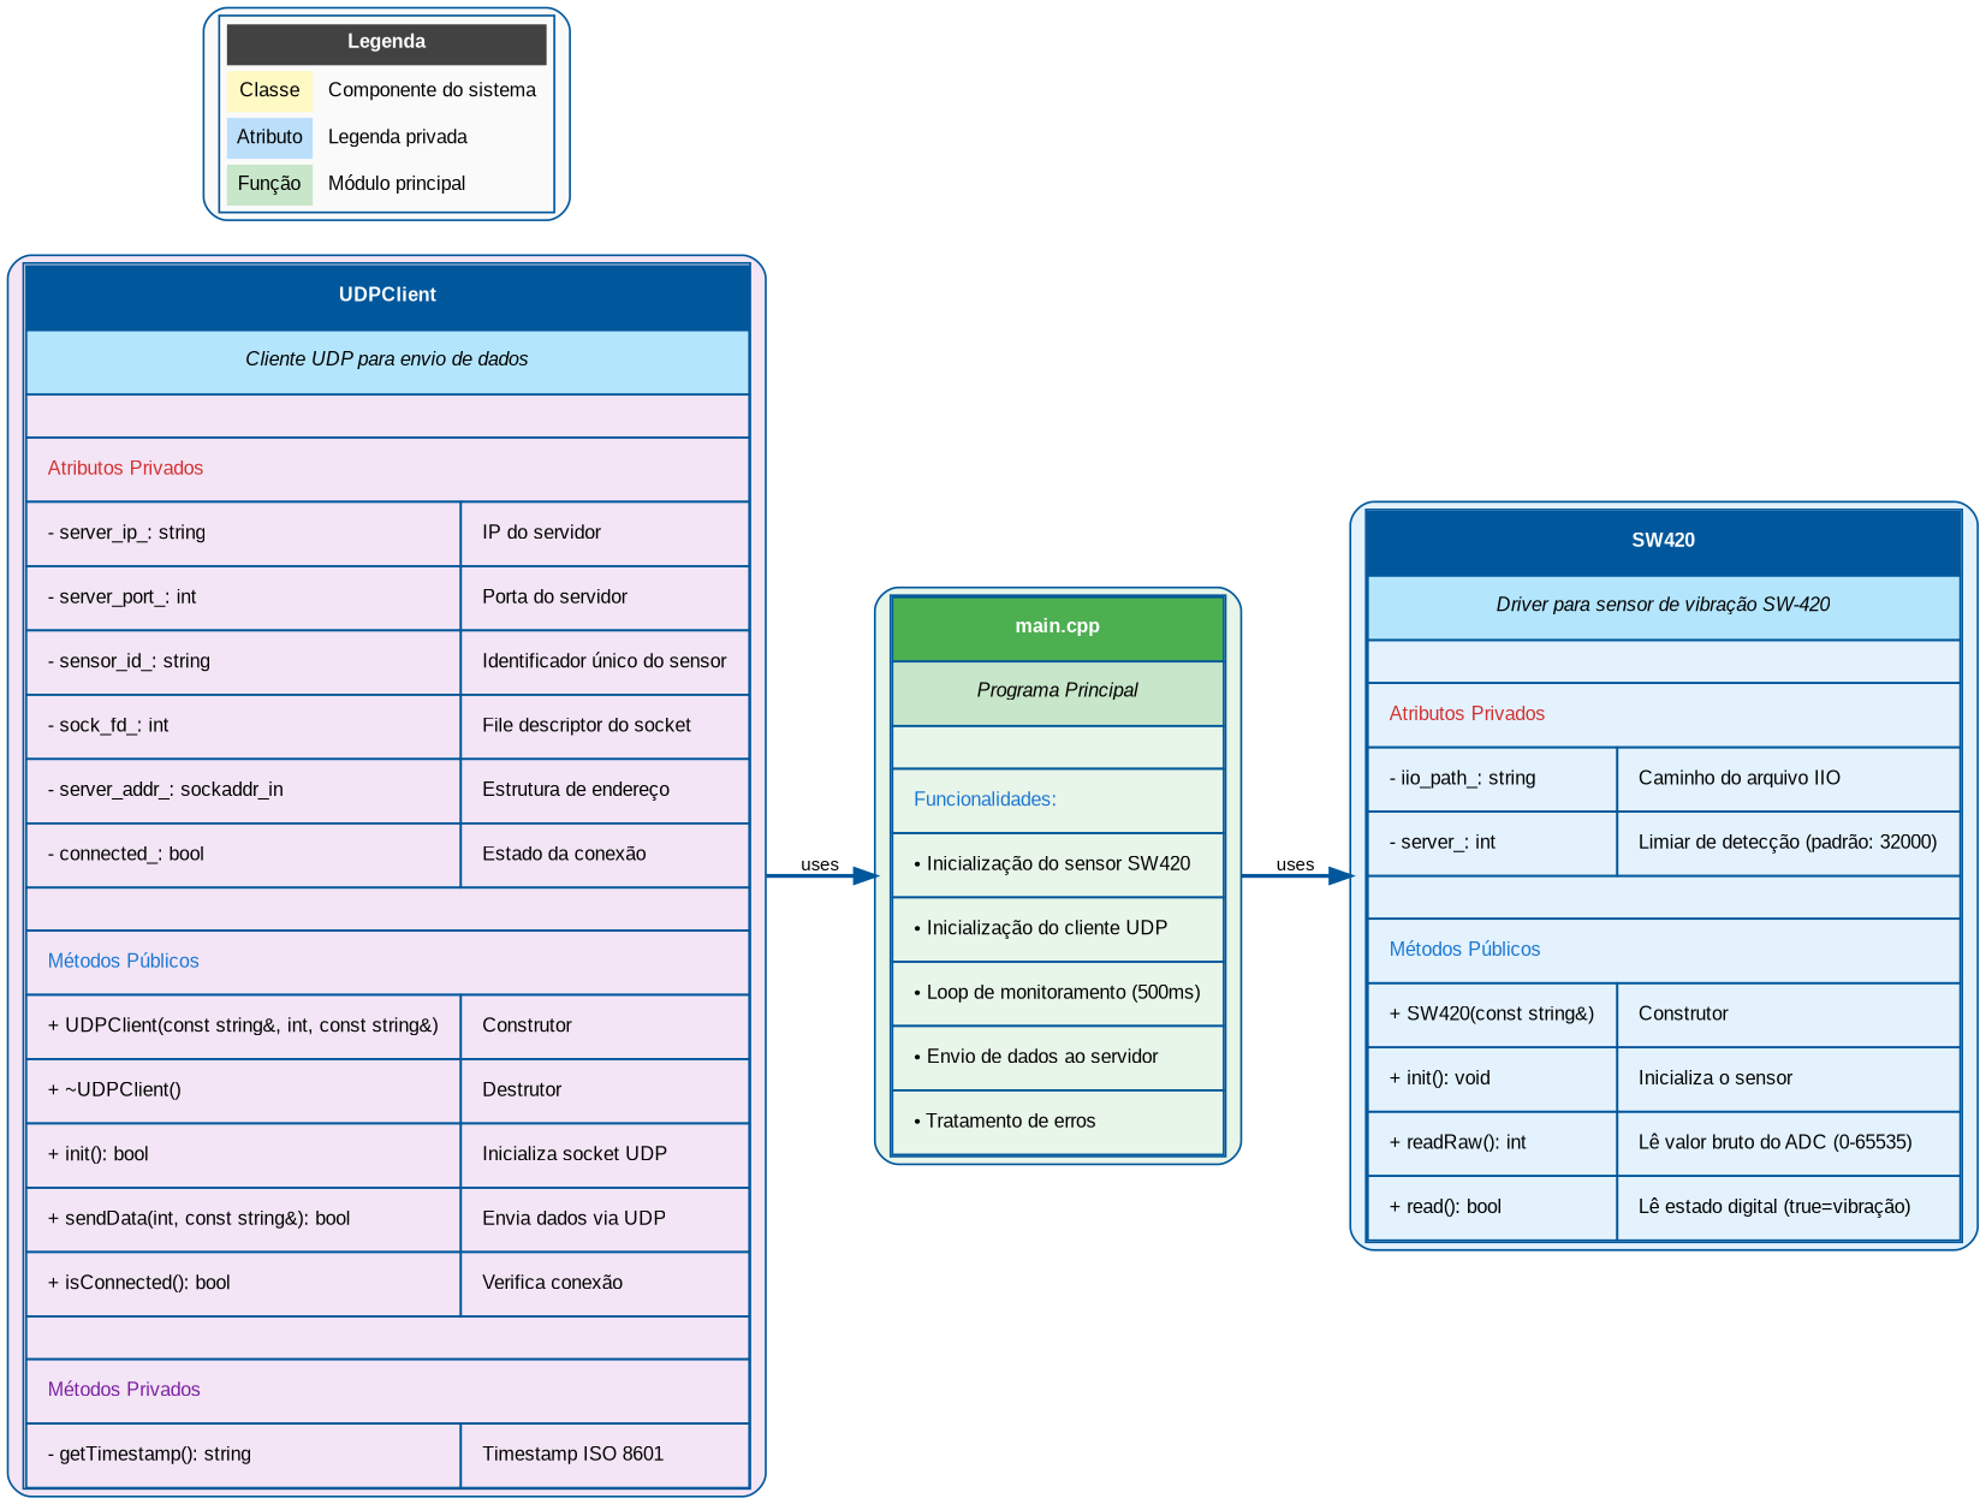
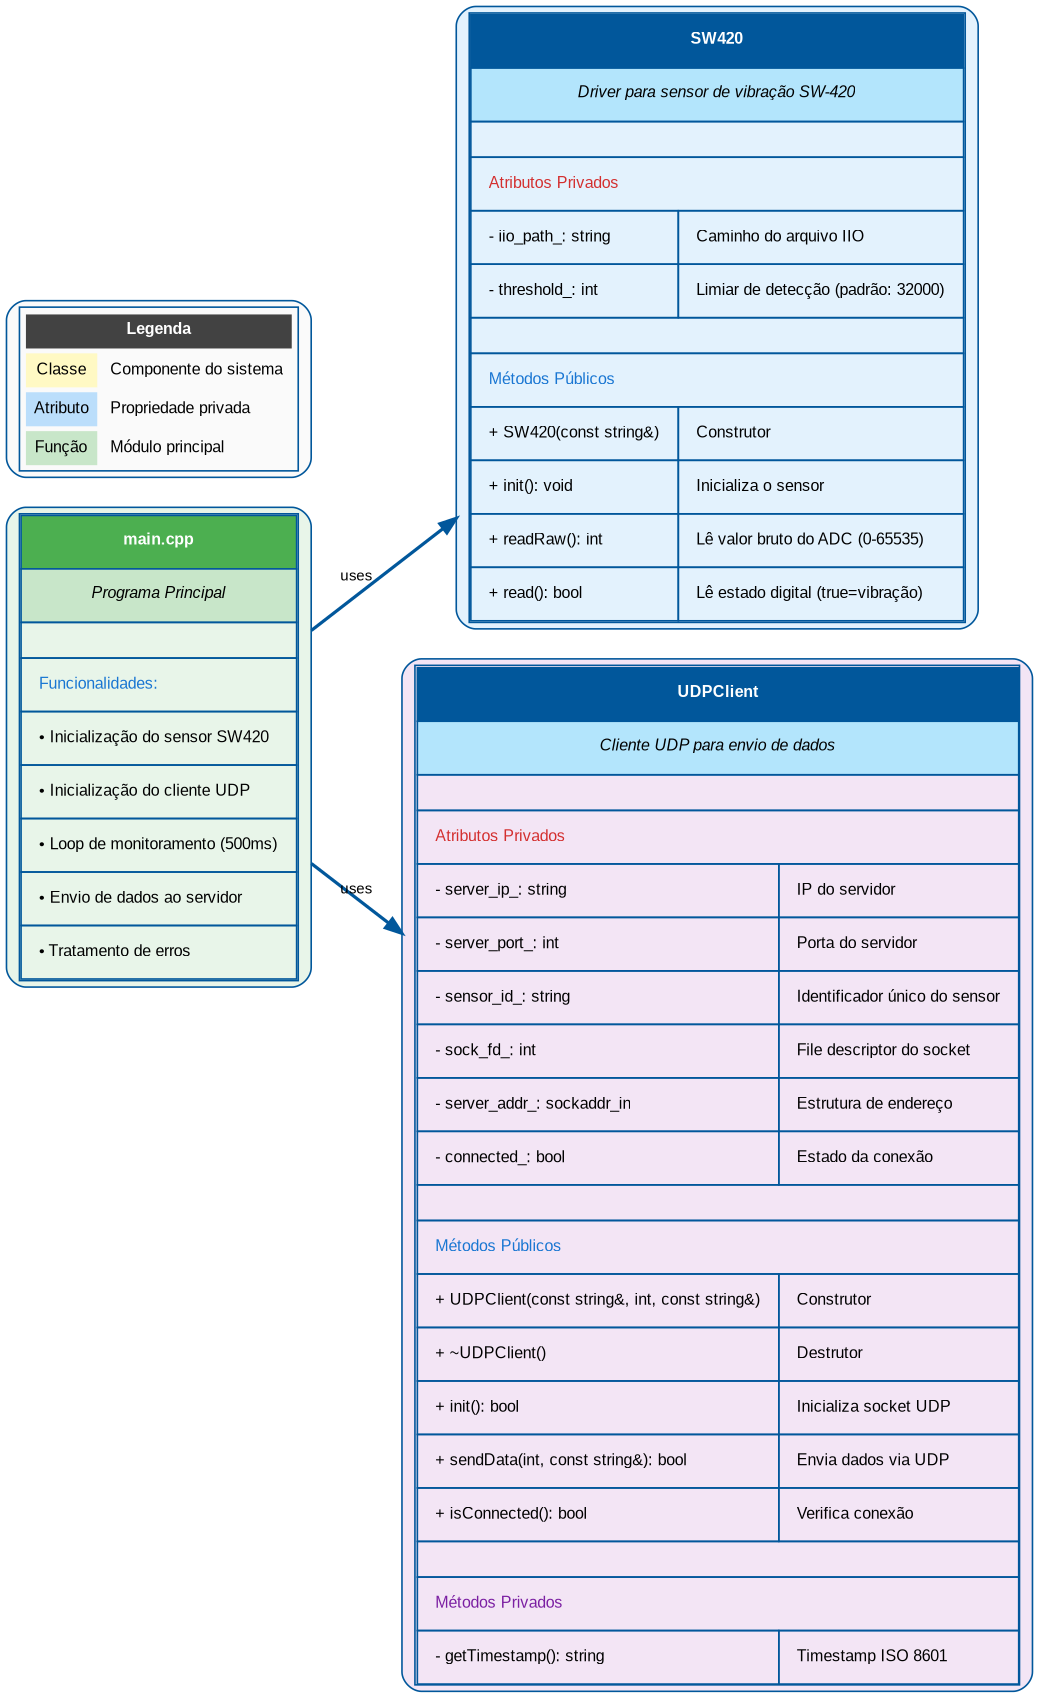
  digraph {
    bgcolor="#ffffff"
    rankdir=LR
    node [color="#01579b" fontname=Arial fontsize=10 shape=box style="rounded,filled"]
    edge [color="#01579b" fontname=Arial fontsize=9 penwidth=2 style=solid]
-   n1 [fillcolor="#e3f2fd" label=<         <TABLE BORDER="1" CELLBORDER="1" CELLSPACING="0" CELLPADDING="10">             <TR><TD COLSPAN="2" BGCOLOR="#01579b" PORT="title"><FONT COLOR="white"><B>SW420</B></FONT></TD></TR>             <TR><TD COLSPAN="2" BGCOLOR="#b3e5fc"><I>Driver para sensor de vibração SW-420</I></TD></TR>             <TR><TD COLSPAN="2" HEIGHT="2"></TD></TR>             <TR><TD ALIGN="LEFT" COLSPAN="2"><FONT COLOR="#d32f2f">Atributos Privados</FONT></TD></TR>             <TR><TD ALIGN="LEFT">- iio_path_: string</TD><TD ALIGN="LEFT">Caminho do arquivo IIO</TD></TR>             <TR><TD ALIGN="LEFT">- server_: int</TD><TD ALIGN="LEFT">Limiar de detecção (padrão: 32000)</TD></TR>             <TR><TD COLSPAN="2" HEIGHT="2"></TD></TR>             <TR><TD ALIGN="LEFT" COLSPAN="2"><FONT COLOR="#1976d2">Métodos Públicos</FONT></TD></TR>             <TR><TD ALIGN="LEFT">+ SW420(const string&amp;)</TD><TD ALIGN="LEFT">Construtor</TD></TR>             <TR><TD ALIGN="LEFT">+ init(): void</TD><TD ALIGN="LEFT">Inicializa o sensor</TD></TR>             <TR><TD ALIGN="LEFT">+ readRaw(): int</TD><TD ALIGN="LEFT">Lê valor bruto do ADC (0-65535)</TD></TR>             <TR><TD ALIGN="LEFT">+ read(): bool</TD><TD ALIGN="LEFT">Lê estado digital (true=vibração)</TD></TR>         </TABLE>     >]
+   n1 [fillcolor="#e3f2fd" label=<         <TABLE BORDER="1" CELLBORDER="1" CELLSPACING="0" CELLPADDING="10">             <TR><TD COLSPAN="2" BGCOLOR="#01579b" PORT="title"><FONT COLOR="white"><B>SW420</B></FONT></TD></TR>             <TR><TD COLSPAN="2" BGCOLOR="#b3e5fc"><I>Driver para sensor de vibração SW-420</I></TD></TR>             <TR><TD COLSPAN="2" HEIGHT="2"></TD></TR>             <TR><TD ALIGN="LEFT" COLSPAN="2"><FONT COLOR="#d32f2f">Atributos Privados</FONT></TD></TR>             <TR><TD ALIGN="LEFT">- iio_path_: string</TD><TD ALIGN="LEFT">Caminho do arquivo IIO</TD></TR>             <TR><TD ALIGN="LEFT">- threshold_: int</TD><TD ALIGN="LEFT">Limiar de detecção (padrão: 32000)</TD></TR>             <TR><TD COLSPAN="2" HEIGHT="2"></TD></TR>             <TR><TD ALIGN="LEFT" COLSPAN="2"><FONT COLOR="#1976d2">Métodos Públicos</FONT></TD></TR>             <TR><TD ALIGN="LEFT">+ SW420(const string&amp;)</TD><TD ALIGN="LEFT">Construtor</TD></TR>             <TR><TD ALIGN="LEFT">+ init(): void</TD><TD ALIGN="LEFT">Inicializa o sensor</TD></TR>             <TR><TD ALIGN="LEFT">+ readRaw(): int</TD><TD ALIGN="LEFT">Lê valor bruto do ADC (0-65535)</TD></TR>             <TR><TD ALIGN="LEFT">+ read(): bool</TD><TD ALIGN="LEFT">Lê estado digital (true=vibração)</TD></TR>         </TABLE>     >]
    n2 [fillcolor="#f3e5f5" label=<         <TABLE BORDER="1" CELLBORDER="1" CELLSPACING="0" CELLPADDING="10">             <TR><TD COLSPAN="2" BGCOLOR="#01579b" PORT="title"><FONT COLOR="white"><B>UDPClient</B></FONT></TD></TR>             <TR><TD COLSPAN="2" BGCOLOR="#b3e5fc"><I>Cliente UDP para envio de dados</I></TD></TR>             <TR><TD COLSPAN="2" HEIGHT="2"></TD></TR>             <TR><TD ALIGN="LEFT" COLSPAN="2"><FONT COLOR="#d32f2f">Atributos Privados</FONT></TD></TR>             <TR><TD ALIGN="LEFT">- server_ip_: string</TD><TD ALIGN="LEFT">IP do servidor</TD></TR>             <TR><TD ALIGN="LEFT">- server_port_: int</TD><TD ALIGN="LEFT">Porta do servidor</TD></TR>             <TR><TD ALIGN="LEFT">- sensor_id_: string</TD><TD ALIGN="LEFT">Identificador único do sensor</TD></TR>             <TR><TD ALIGN="LEFT">- sock_fd_: int</TD><TD ALIGN="LEFT">File descriptor do socket</TD></TR>             <TR><TD ALIGN="LEFT">- server_addr_: sockaddr_in</TD><TD ALIGN="LEFT">Estrutura de endereço</TD></TR>             <TR><TD ALIGN="LEFT">- connected_: bool</TD><TD ALIGN="LEFT">Estado da conexão</TD></TR>             <TR><TD COLSPAN="2" HEIGHT="2"></TD></TR>             <TR><TD ALIGN="LEFT" COLSPAN="2"><FONT COLOR="#1976d2">Métodos Públicos</FONT></TD></TR>             <TR><TD ALIGN="LEFT">+ UDPClient(const string&amp;, int, const string&amp;)</TD><TD ALIGN="LEFT">Construtor</TD></TR>             <TR><TD ALIGN="LEFT">+ ~UDPClient()</TD><TD ALIGN="LEFT">Destrutor</TD></TR>             <TR><TD ALIGN="LEFT">+ init(): bool</TD><TD ALIGN="LEFT">Inicializa socket UDP</TD></TR>             <TR><TD ALIGN="LEFT">+ sendData(int, const string&amp;): bool</TD><TD ALIGN="LEFT">Envia dados via UDP</TD></TR>             <TR><TD ALIGN="LEFT">+ isConnected(): bool</TD><TD ALIGN="LEFT">Verifica conexão</TD></TR>             <TR><TD COLSPAN="2" HEIGHT="2"></TD></TR>             <TR><TD ALIGN="LEFT" COLSPAN="2"><FONT COLOR="#7b1fa2">Métodos Privados</FONT></TD></TR>             <TR><TD ALIGN="LEFT">- getTimestamp(): string</TD><TD ALIGN="LEFT">Timestamp ISO 8601</TD></TR>         </TABLE>     >]
    n3 [fillcolor="#e8f5e9" label=<         <TABLE BORDER="1" CELLBORDER="1" CELLSPACING="0" CELLPADDING="10">             <TR><TD BGCOLOR="#4caf50" PORT="title"><FONT COLOR="white"><B>main.cpp</B></FONT></TD></TR>             <TR><TD BGCOLOR="#c8e6c9"><I>Programa Principal</I></TD></TR>             <TR><TD HEIGHT="2"></TD></TR>             <TR><TD ALIGN="LEFT"><FONT COLOR="#1976d2">Funcionalidades:</FONT></TD></TR>             <TR><TD ALIGN="LEFT">• Inicialização do sensor SW420</TD></TR>             <TR><TD ALIGN="LEFT">• Inicialização do cliente UDP</TD></TR>             <TR><TD ALIGN="LEFT">• Loop de monitoramento (500ms)</TD></TR>             <TR><TD ALIGN="LEFT">• Envio de dados ao servidor</TD></TR>             <TR><TD ALIGN="LEFT">• Tratamento de erros</TD></TR>         </TABLE>     >]
-   n4 [fillcolor="#fafafa" label=<         <TABLE BORDER="1" CELLBORDER="0" CELLSPACING="3" CELLPADDING="5">             <TR><TD COLSPAN="2" BGCOLOR="#424242"><FONT COLOR="white"><B>Legenda</B></FONT></TD></TR>             <TR><TD BGCOLOR="#fff9c4">Classe</TD><TD ALIGN="LEFT">Componente do sistema</TD></TR>             <TR><TD BGCOLOR="#bbdefb">Atributo</TD><TD ALIGN="LEFT">Legenda privada</TD></TR>             <TR><TD BGCOLOR="#c8e6c9">Função</TD><TD ALIGN="LEFT">Módulo principal</TD></TR>         </TABLE>     >]
+   n4 [fillcolor="#fafafa" label=<         <TABLE BORDER="1" CELLBORDER="0" CELLSPACING="3" CELLPADDING="5">             <TR><TD COLSPAN="2" BGCOLOR="#424242"><FONT COLOR="white"><B>Legenda</B></FONT></TD></TR>             <TR><TD BGCOLOR="#fff9c4">Classe</TD><TD ALIGN="LEFT">Componente do sistema</TD></TR>             <TR><TD BGCOLOR="#bbdefb">Atributo</TD><TD ALIGN="LEFT">Propriedade privada</TD></TR>             <TR><TD BGCOLOR="#c8e6c9">Função</TD><TD ALIGN="LEFT">Módulo principal</TD></TR>         </TABLE>     >]
    n3 -> n1 [label=uses]
-   n2 -> n3 [label=uses]
+   n3 -> n2 [label=uses]
  }
